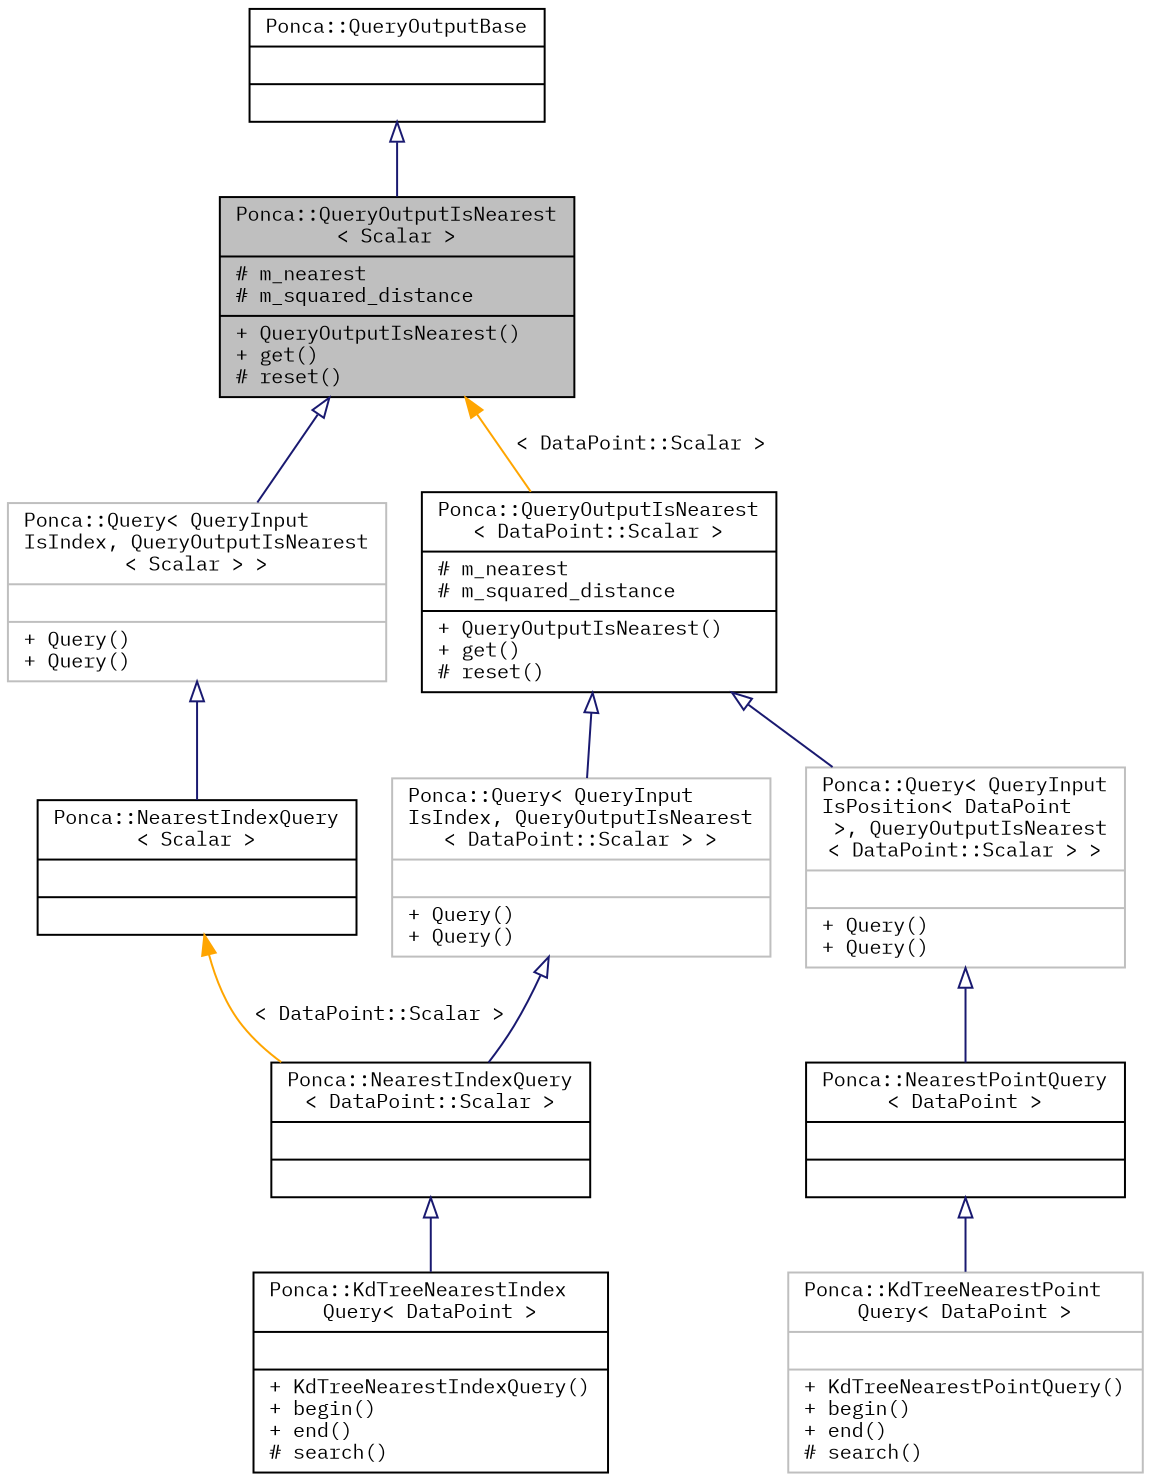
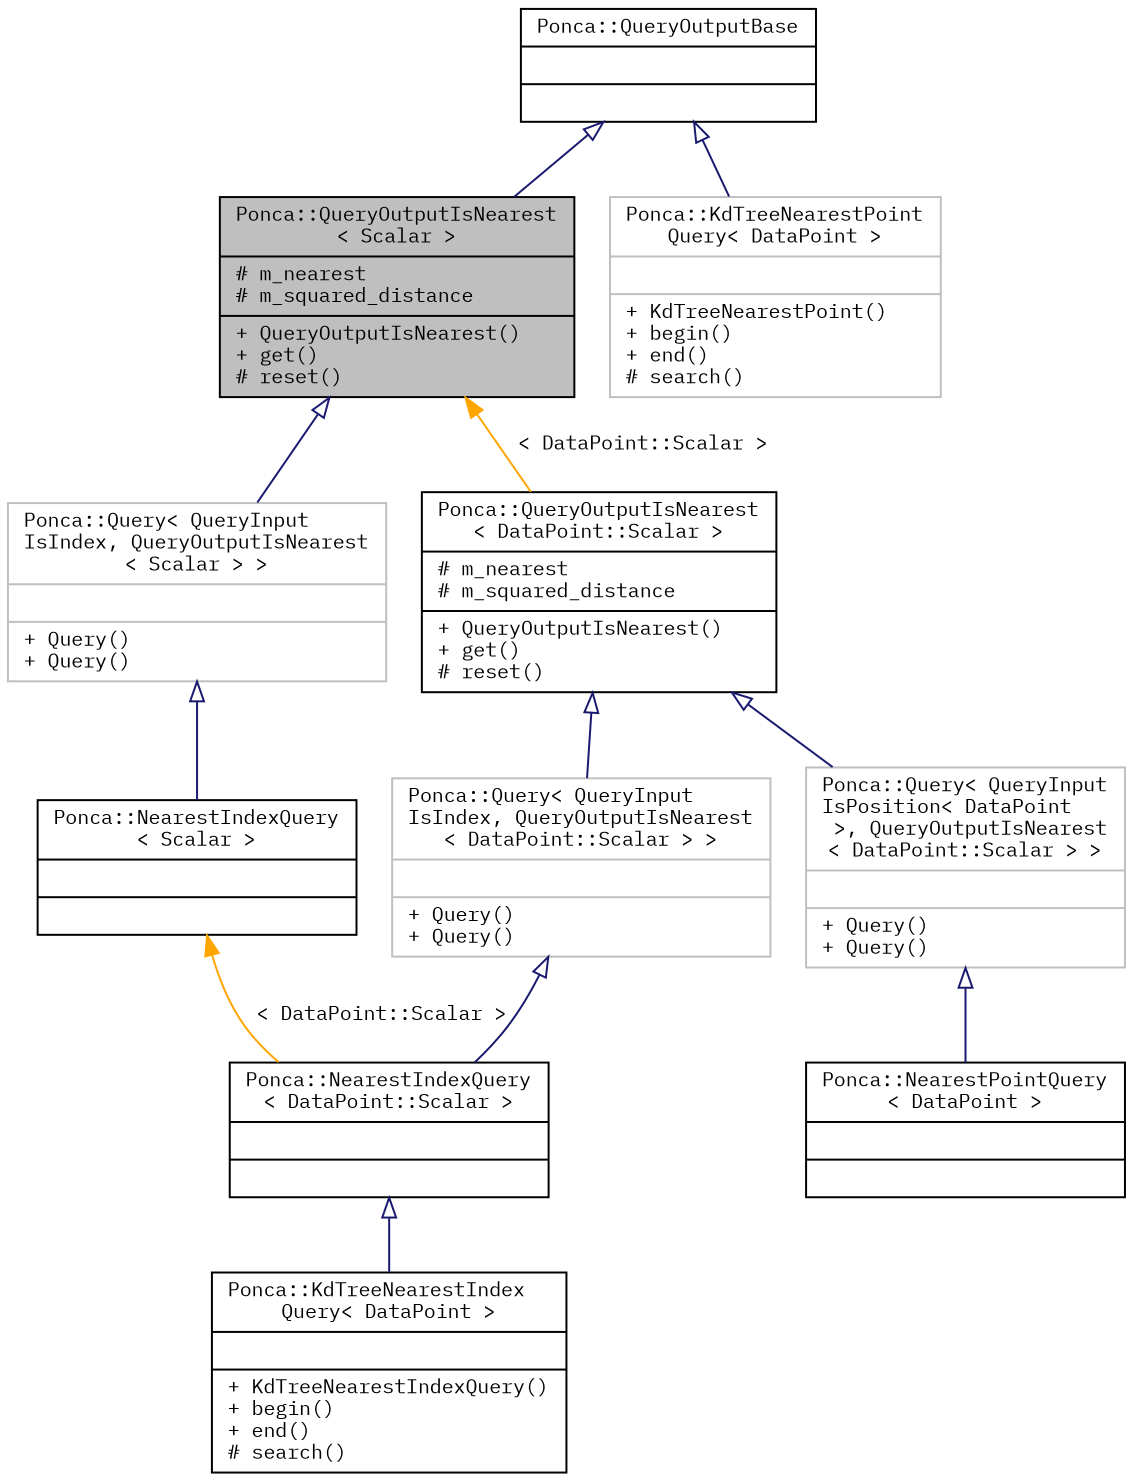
  digraph {
    fontname="IBM Plex Mono"
    node [color=black fontname="IBM Plex Mono" fontsize=10 shape=record]
    edge [arrowtail=onormal color=midnightblue dir=back fontname="IBM Plex Mono" fontsize=10 labelfontname=Helvetica labelfontsize=10 style=solid]
    n1 [fillcolor=grey75 fontcolor=black height=0.2 label="{Ponca::QueryOutputIsNearest\l\< Scalar \>\n|# m_nearest\l# m_squared_distance\l|+ QueryOutputIsNearest()\l+ get()\l# reset()\l}" style=filled width=0.4]
    n2 [color=grey75 height=0.2 label="{Ponca::Query\< QueryInput\lIsIndex, QueryOutputIsNearest\l\< Scalar \> \>\n||+ Query()\l+ Query()\l}" width=0.4]
    n3 [height=0.2 label="{Ponca::QueryOutputIsNearest\l\< DataPoint::Scalar \>\n|# m_nearest\l# m_squared_distance\l|+ QueryOutputIsNearest()\l+ get()\l# reset()\l}" width=0.4]
    n4 [height=0.2 label="{Ponca::NearestIndexQuery\l\< Scalar \>\n||}" width=0.4]
    n5 [color=grey75 height=0.2 label="{Ponca::Query\< QueryInput\lIsIndex, QueryOutputIsNearest\l\< DataPoint::Scalar \> \>\n||+ Query()\l+ Query()\l}" width=0.4]
    n6 [color=grey75 height=0.2 label="{Ponca::Query\< QueryInput\lIsPosition\< DataPoint\l \>, QueryOutputIsNearest\l\< DataPoint::Scalar \> \>\n||+ Query()\l+ Query()\l}" width=0.4]
    n7 [height=0.2 label="{Ponca::QueryOutputBase\n||}" width=0.4]
    n8 [height=0.2 label="{Ponca::NearestIndexQuery\l\< DataPoint::Scalar \>\n||}" width=0.4]
    n9 [height=0.2 label="{Ponca::KdTreeNearestIndex\lQuery\< DataPoint \>\n||+ KdTreeNearestIndexQuery()\l+ begin()\l+ end()\l# search()\l}" width=0.4]
    n10 [height=0.2 label="{Ponca::NearestPointQuery\l\< DataPoint \>\n||}" width=0.4]
-   n11 [color=grey75 height=0.2 label="{Ponca::KdTreeNearestPoint\lQuery\< DataPoint \>\n||+ KdTreeNearestPointQuery()\l+ begin()\l+ end()\l# search()\l}" width=0.4]
+   n11 [color=grey75 height=0.2 label="{Ponca::KdTreeNearestPoint\lQuery\< DataPoint \>\n||+ KdTreeNearestPoint()\l+ begin()\l+ end()\l# search()\l}" width=0.4]
    n1 -> n2
    n1 -> n3 [color=orange label=" \< DataPoint::Scalar \>" arrowtail=""]
    n2 -> n4
    n3 -> n5
    n3 -> n6
    n4 -> n8 [color=orange label=" \< DataPoint::Scalar \>" arrowtail=""]
    n5 -> n8
    n6 -> n10
    n7 -> n1
    n8 -> n9
-   n10 -> n11
+   n7 -> n11
  }
